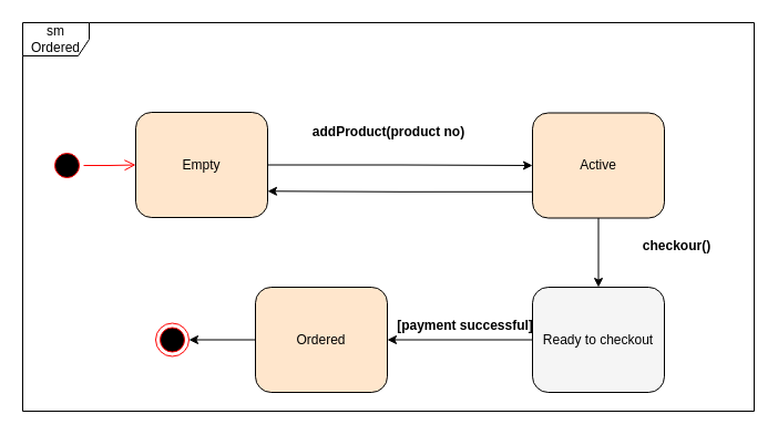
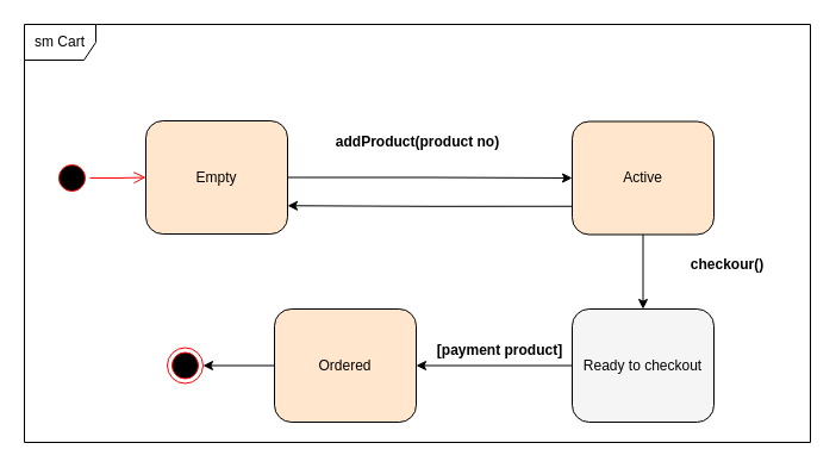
  <mxCell id="0" />
  <mxCell id="1" parent="0" />
  <mxCell id="2" value="" style="ellipse;html=1;shape=startState;fillColor=#000000;strokeColor=#ff0000;rotation=-90;" parent="1" vertex="1"><mxGeometry x="45" y="134" width="30" height="30" as="geometry" /></mxCell>
  <mxCell id="3" value="" style="edgeStyle=orthogonalEdgeStyle;html=1;verticalAlign=bottom;endArrow=open;endSize=8;strokeColor=#ff0000;rounded=0;entryX=0;entryY=0.5;entryDx=0;entryDy=0;" parent="1" source="2" target="5" edge="1"><mxGeometry relative="1" as="geometry"><mxPoint x="159" y="146.5" as="targetPoint" /></mxGeometry></mxCell>
  <mxCell id="4" style="edgeStyle=orthogonalEdgeStyle;rounded=0;orthogonalLoop=1;jettySize=auto;html=1;entryX=0;entryY=0.5;entryDx=0;entryDy=0;" parent="1" source="5" target="8" edge="1"><mxGeometry relative="1" as="geometry" /></mxCell>
  <mxCell id="5" value="Empty" style="rounded=1;whiteSpace=wrap;html=1;fillColor=#FFE6CC;" parent="1" vertex="1"><mxGeometry x="122" y="101" width="119" height="95" as="geometry" /></mxCell>
  <mxCell id="6" style="edgeStyle=orthogonalEdgeStyle;rounded=0;orthogonalLoop=1;jettySize=auto;html=1;exitX=0;exitY=0.75;exitDx=0;exitDy=0;entryX=1;entryY=0.75;entryDx=0;entryDy=0;" parent="1" source="8" target="5" edge="1"><mxGeometry relative="1" as="geometry" /></mxCell>
  <mxCell id="7" style="edgeStyle=orthogonalEdgeStyle;rounded=0;orthogonalLoop=1;jettySize=auto;html=1;exitX=0.5;exitY=1;exitDx=0;exitDy=0;entryX=0.5;entryY=0;entryDx=0;entryDy=0;" edge="1" parent="1" source="8" target="14"><mxGeometry relative="1" as="geometry" /></mxCell>
  <mxCell id="8" value="Active" style="rounded=1;whiteSpace=wrap;html=1;fillColor=#FFE6CC;" parent="1" vertex="1"><mxGeometry x="480" y="101.5" width="119" height="95" as="geometry" /></mxCell>
  <mxCell id="9" style="edgeStyle=orthogonalEdgeStyle;rounded=0;orthogonalLoop=1;jettySize=auto;html=1;exitX=0;exitY=0.5;exitDx=0;exitDy=0;entryX=1;entryY=0.5;entryDx=0;entryDy=0;" parent="1" source="10" target="12" edge="1"><mxGeometry relative="1" as="geometry" /></mxCell>
  <mxCell id="10" value="Ordered" style="rounded=1;whiteSpace=wrap;html=1;fillColor=#FFE6CC;" parent="1" vertex="1"><mxGeometry x="230" y="259" width="119" height="95" as="geometry" /></mxCell>
- <mxCell id="11" value="sm Ordered" style="shape=umlFrame;whiteSpace=wrap;html=1;pointerEvents=0;" parent="1" vertex="1"><mxGeometry x="20" y="20" width="660" height="351" as="geometry" /></mxCell>
+ <mxCell id="11" value="sm Cart" style="shape=umlFrame;whiteSpace=wrap;html=1;pointerEvents=0;" parent="1" vertex="1"><mxGeometry x="20" y="20" width="660" height="351" as="geometry" /></mxCell>
  <mxCell id="12" value="" style="ellipse;html=1;shape=endState;fillColor=#000000;strokeColor=#ff0000;" parent="1" vertex="1"><mxGeometry x="140" y="291.5" width="30" height="30" as="geometry" /></mxCell>
  <mxCell id="13" style="edgeStyle=orthogonalEdgeStyle;rounded=0;orthogonalLoop=1;jettySize=auto;html=1;exitX=0;exitY=0.5;exitDx=0;exitDy=0;" edge="1" parent="1" source="14" target="10"><mxGeometry relative="1" as="geometry" /></mxCell>
  <mxCell id="14" value="Ready to checkout" style="rounded=1;whiteSpace=wrap;html=1;fillColor=#f5f5f5;" vertex="1" parent="1"><mxGeometry x="480" y="259" width="119" height="95" as="geometry" /></mxCell>
  <mxCell id="15" value="&lt;b&gt;addProduct(product no)&lt;/b&gt;" style="text;html=1;align=center;verticalAlign=middle;resizable=0;points=[];autosize=1;strokeColor=none;fillColor=none;" vertex="1" parent="1"><mxGeometry x="270" y="104" width="160" height="30" as="geometry" /></mxCell>
  <mxCell id="16" value="&lt;b&gt;checkour()&lt;/b&gt;" style="text;html=1;align=center;verticalAlign=middle;resizable=0;points=[];autosize=1;strokeColor=none;fillColor=none;" vertex="1" parent="1"><mxGeometry x="570" y="207" width="80" height="30" as="geometry" /></mxCell>
- <mxCell id="17" value="&lt;b&gt;[payment successful]&lt;/b&gt;" style="text;html=1;align=center;verticalAlign=middle;resizable=0;points=[];autosize=1;strokeColor=none;fillColor=none;" vertex="1" parent="1"><mxGeometry x="344" y="279" width="150" height="30" as="geometry" /></mxCell>
+ <mxCell id="17" value="&lt;b&gt;[payment product]&lt;/b&gt;" style="text;html=1;align=center;verticalAlign=middle;resizable=0;points=[];autosize=1;strokeColor=none;fillColor=none;" vertex="1" parent="1"><mxGeometry x="344" y="279" width="150" height="30" as="geometry" /></mxCell>
